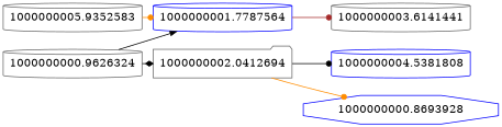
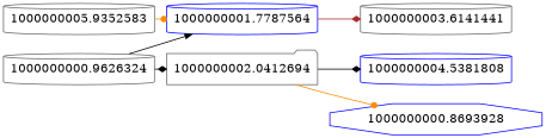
  digraph {
    nodesep=0.3
    rankdir=LR
    ranksep=0.2
    node [color=gray40 shape=cylinder]
    edge [arrowhead=diamond arrowsize=0.8 color=black]
    n1 [label=1000000000.9626324]
    n2 [color=blue label=1000000001.7787564]
    n3 [label=1000000002.0412694 shape=folder]
    n4 [label=1000000003.6141441]
    n5 [color=blue label=1000000004.5381808]
    n6 [color=blue label=1000000000.8693928 shape=octagon]
    n7 [label=1000000005.9352583]
    n1 -> n2 [arrowhead=normal side=left]
    n1 -> n3
-   n2 -> n4 [arrowhead=dot color=brown]
-   n3 -> n5 [arrowhead=dot side=left]
+   n2 -> n4 [color=brown]
+   n3 -> n5 [side=left]
    n3 -> n6 [arrowhead=dot color=darkorange]
    n7 -> n2 [arrowhead=dot color=darkorange side=left]
  }
